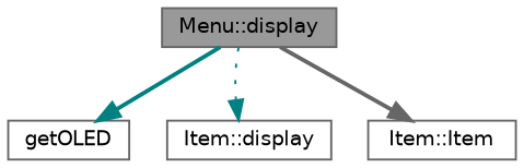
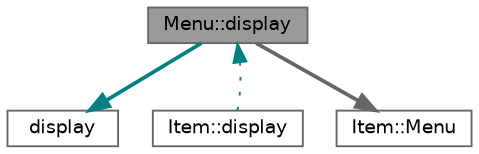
  digraph {
    rankdir=TB
    node [color=grey40 fillcolor=white fontname=Helvetica fontsize=10 shape=box style=filled]
    edge [color=teal fontname=Helvetica fontsize=10 labelfontname=Helvetica labelfontsize=10 style=bold]
    n1 [color=gray40 fillcolor=grey60 fontcolor=black height=0.2 label="Menu::display" width=0.4]
-   n2 [height=0.2 label=getOLED width=0.4]
+   n2 [height=0.2 label=display width=0.4]
    n3 [height=0.2 label="Item::display" width=0.4]
-   n4 [height=0.2 label="Item::Item" width=0.4]
+   n4 [height=0.2 label="Item::Menu" width=0.4]
    n1 -> n2
-   n1 -> n3 [style=dotted]
+   n3 -> n1 [style=dotted]
    n1 -> n4 [color=gray40]
  }
